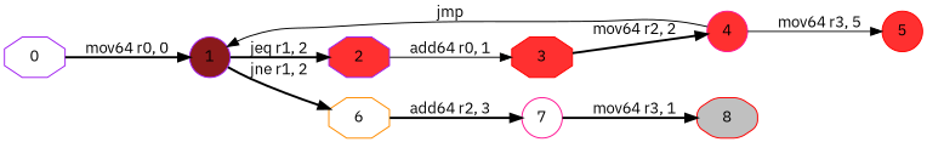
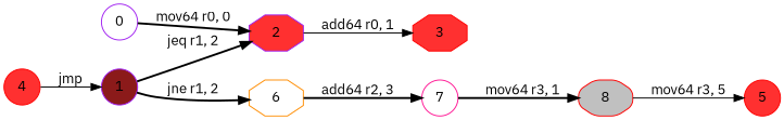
  digraph {
    fontname="IBM Plex Sans"
    rankdir=LR
    node [color=purple fillcolor=firebrick1 fontname="IBM Plex Sans" shape=octagon style=filled]
    edge [fontname="IBM Plex Sans" style=bold]
    1 [fillcolor=firebrick4 shape=circle]
    2
    6 [color=darkorange fillcolor="" style=""]
-   0 [fillcolor="" style=""]
+   0 [shape=circle fillcolor="" style=""]
    3 [color=red]
    7 [color=deeppink shape=circle fillcolor="" style=""]
-   4 [color=deeppink shape=circle]
+   4 [color=red shape=circle]
    8 [color=red fillcolor=grey style="rounded,filled"]
    5 [color=red shape=circle]
    1 -> 2 [label="jeq r1, 2"]
    1 -> 6 [label="jne r1, 2"]
    2 -> 3 [label="add64 r0, 1" style=solid]
    6 -> 7 [label="add64 r2, 3"]
-   0 -> 1 [label="mov64 r0, 0"]
-   3 -> 4 [label="mov64 r2, 2"]
+   0 -> 2 [label="mov64 r0, 0"]
    7 -> 8 [label="mov64 r3, 1"]
    4 -> 1 [label=jmp style=solid]
-   4 -> 5 [label="mov64 r3, 5" style=solid]
+   8 -> 5 [label="mov64 r3, 5" style=solid]
  }
